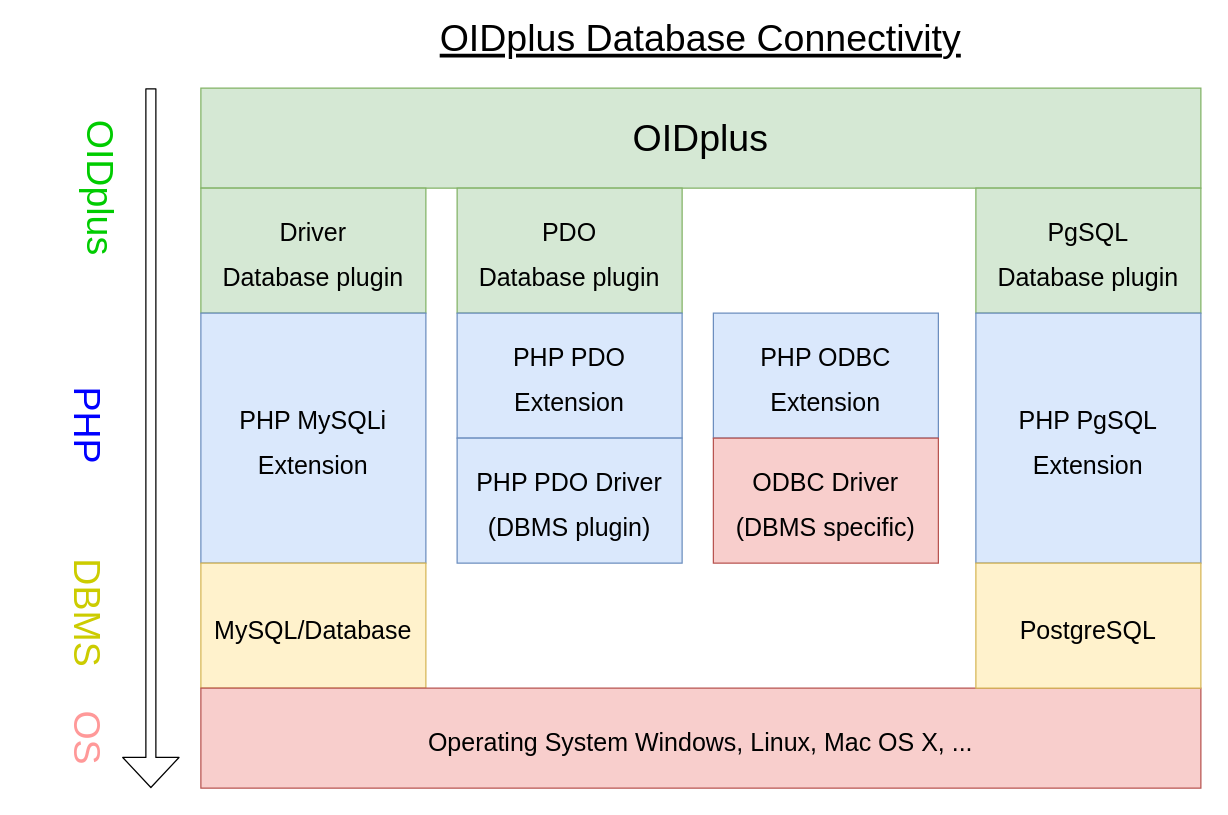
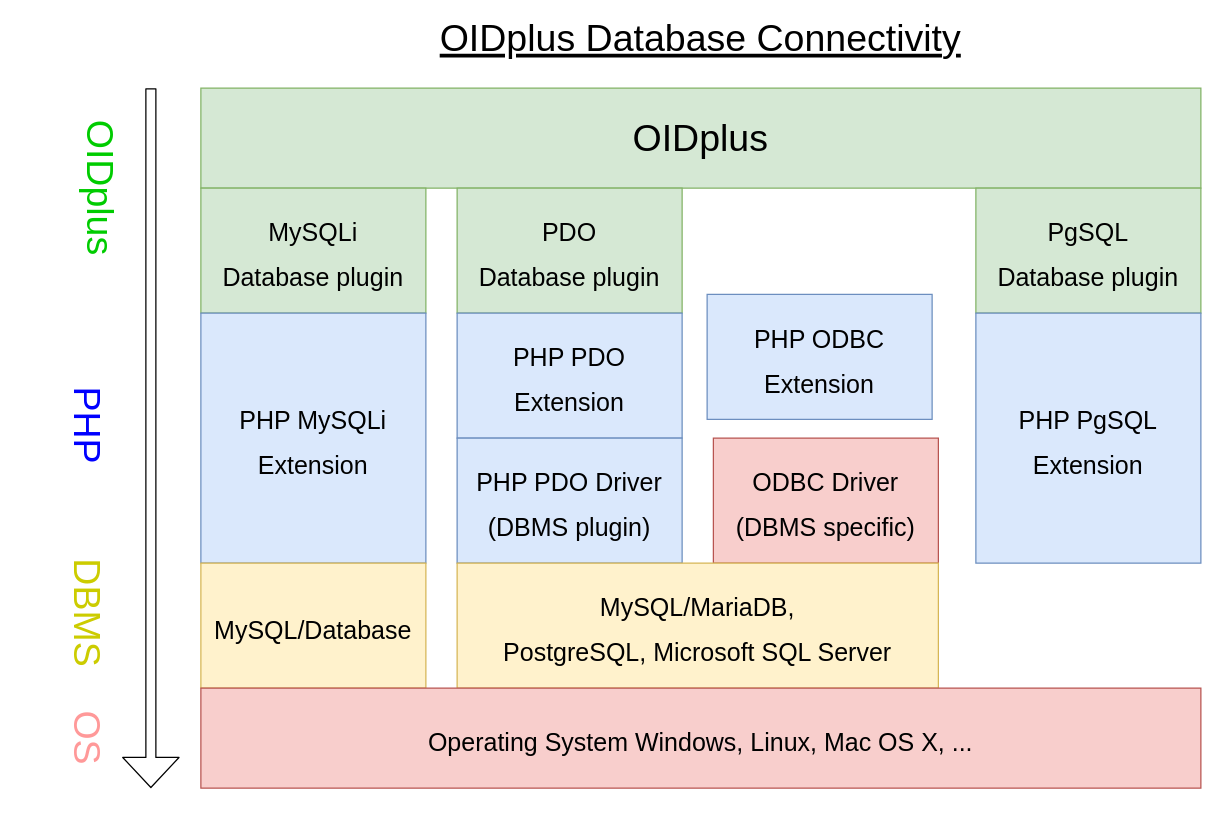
  <mxCell id="0" />
  <mxCell id="1" parent="0" />
  <mxCell id="2" value="OIDplus" style="rounded=0;whiteSpace=wrap;html=1;fontSize=30;fillColor=#d5e8d4;strokeColor=#82b366;shadow=0;" parent="1" vertex="1"><mxGeometry x="160" y="70" width="800" height="80" as="geometry" /></mxCell>
- <mxCell id="3" value="&lt;font style=&quot;font-size: 20px&quot;&gt;Driver&lt;br&gt;Database plugin&lt;/font&gt;" style="rounded=0;whiteSpace=wrap;html=1;fontSize=30;fillColor=#d5e8d4;strokeColor=#82b366;shadow=0;" parent="1" vertex="1"><mxGeometry x="160" y="150" width="180" height="100" as="geometry" /></mxCell>
+ <mxCell id="3" value="&lt;font style=&quot;font-size: 20px&quot;&gt;MySQLi&lt;br&gt;Database plugin&lt;/font&gt;" style="rounded=0;whiteSpace=wrap;html=1;fontSize=30;fillColor=#d5e8d4;strokeColor=#82b366;shadow=0;" parent="1" vertex="1"><mxGeometry x="160" y="150" width="180" height="100" as="geometry" /></mxCell>
  <mxCell id="4" value="&lt;font style=&quot;font-size: 20px&quot;&gt;PDO&lt;br&gt;Database plugin&lt;/font&gt;" style="rounded=0;whiteSpace=wrap;html=1;fontSize=30;fillColor=#d5e8d4;strokeColor=#82b366;shadow=0;" parent="1" vertex="1"><mxGeometry x="365" y="150" width="180" height="100" as="geometry" /></mxCell>
  <mxCell id="5" value="&lt;span style=&quot;font-size: 20px&quot;&gt;PHP MySQLi&lt;br&gt;Extension&lt;/span&gt;" style="rounded=0;whiteSpace=wrap;html=1;fontSize=30;fillColor=#dae8fc;strokeColor=#6c8ebf;shadow=0;" parent="1" vertex="1"><mxGeometry x="160" y="250" width="180" height="200" as="geometry" /></mxCell>
  <mxCell id="6" value="&lt;span style=&quot;font-size: 20px&quot;&gt;PHP PDO&lt;br&gt;Extension&lt;/span&gt;" style="rounded=0;whiteSpace=wrap;html=1;fontSize=30;fillColor=#dae8fc;strokeColor=#6c8ebf;shadow=0;" parent="1" vertex="1"><mxGeometry x="365" y="250" width="180" height="100" as="geometry" /></mxCell>
- <mxCell id="7" value="&lt;span style=&quot;font-size: 20px&quot;&gt;PHP ODBC&lt;br&gt;Extension&lt;/span&gt;" style="rounded=0;whiteSpace=wrap;html=1;fontSize=30;fillColor=#dae8fc;strokeColor=#6c8ebf;shadow=0;" parent="1" vertex="1"><mxGeometry x="570" y="250" width="180" height="100" as="geometry" /></mxCell>
+ <mxCell id="7" value="&lt;span style=&quot;font-size: 20px&quot;&gt;PHP ODBC&lt;br&gt;Extension&lt;/span&gt;" style="rounded=0;whiteSpace=wrap;html=1;fontSize=30;fillColor=#dae8fc;strokeColor=#6c8ebf;shadow=0;" parent="1" vertex="1"><mxGeometry x="565" y="235" width="180" height="100" as="geometry" /></mxCell>
  <mxCell id="8" value="&lt;span style=&quot;font-size: 20px&quot;&gt;PHP PDO Driver&lt;br&gt;(DBMS plugin)&lt;br&gt;&lt;/span&gt;" style="rounded=0;whiteSpace=wrap;html=1;fontSize=30;fillColor=#dae8fc;strokeColor=#6c8ebf;shadow=0;" parent="1" vertex="1"><mxGeometry x="365" y="350" width="180" height="100" as="geometry" /></mxCell>
  <mxCell id="9" value="&lt;span style=&quot;font-size: 20px&quot;&gt;ODBC Driver&lt;br&gt;&lt;/span&gt;&lt;span style=&quot;font-size: 20px&quot;&gt;(DBMS specific)&lt;/span&gt;&lt;span style=&quot;font-size: 20px&quot;&gt;&lt;br&gt;&lt;/span&gt;" style="rounded=0;whiteSpace=wrap;html=1;fontSize=30;fillColor=#f8cecc;strokeColor=#b85450;shadow=0;" parent="1" vertex="1"><mxGeometry x="570" y="350" width="180" height="100" as="geometry" /></mxCell>
  <mxCell id="10" value="&lt;span style=&quot;font-size: 20px&quot;&gt;MySQL/Database&lt;/span&gt;" style="rounded=0;whiteSpace=wrap;html=1;fontSize=30;fillColor=#fff2cc;strokeColor=#d6b656;shadow=0;" parent="1" vertex="1"><mxGeometry x="160" y="450" width="180" height="100" as="geometry" /></mxCell>
  <mxCell id="11" value="" style="shape=flexArrow;endArrow=classic;html=1;fontSize=30;endWidth=36;endSize=7.67;width=8;shadow=0;" parent="1" edge="1"><mxGeometry width="50" height="50" relative="1" as="geometry"><mxPoint x="120" y="70" as="sourcePoint" /><mxPoint x="120" y="630" as="targetPoint" /></mxGeometry></mxCell>
  <mxCell id="12" value="OIDplus" style="text;html=1;strokeColor=none;fillColor=none;align=center;verticalAlign=middle;whiteSpace=wrap;rounded=0;fontSize=30;rotation=90;direction=east;fontColor=#00CC00;shadow=0;" parent="1" vertex="1"><mxGeometry x="60" y="140" width="40" height="20" as="geometry" /></mxCell>
  <mxCell id="13" value="DBMS" style="text;html=1;strokeColor=none;fillColor=none;align=center;verticalAlign=middle;whiteSpace=wrap;rounded=0;fontSize=30;rotation=90;direction=east;fontColor=#CCCC00;shadow=0;" parent="1" vertex="1"><mxGeometry x="20" y="480" width="100" height="20" as="geometry" /></mxCell>
  <mxCell id="14" value="PHP" style="text;html=1;strokeColor=none;fillColor=none;align=center;verticalAlign=middle;whiteSpace=wrap;rounded=0;fontSize=30;rotation=90;direction=east;fontColor=#0000FF;shadow=0;" parent="1" vertex="1"><mxGeometry x="50" y="330" width="40" height="20" as="geometry" /></mxCell>
  <mxCell id="15" value="OIDplus Database Connectivity" style="text;html=1;strokeColor=none;fillColor=none;align=center;verticalAlign=middle;whiteSpace=wrap;rounded=0;fontSize=30;fontStyle=4;shadow=0;" parent="1" vertex="1"><mxGeometry x="170" y="20" width="780" height="20" as="geometry" /></mxCell>
+ <mxCell id="16" value="&lt;span style=&quot;font-size: 20px&quot;&gt;MySQL/MariaDB,&lt;br&gt;PostgreSQL, Microsoft SQL Server&lt;/span&gt;" style="rounded=0;whiteSpace=wrap;html=1;fontSize=30;fillColor=#fff2cc;strokeColor=#d6b656;shadow=0;" parent="1" vertex="1"><mxGeometry x="365" y="450" width="385" height="100" as="geometry" /></mxCell>
  <mxCell id="17" value="&lt;span style=&quot;font-size: 20px&quot;&gt;Operating System Windows, Linux, Mac OS X, ...&lt;br&gt;&lt;/span&gt;" style="rounded=0;whiteSpace=wrap;html=1;fontSize=30;fillColor=#f8cecc;strokeColor=#b85450;shadow=0;" vertex="1" parent="1"><mxGeometry x="160" y="550" width="800" height="80" as="geometry" /></mxCell>
  <mxCell id="18" value="OS" style="text;html=1;strokeColor=none;fillColor=none;align=center;verticalAlign=middle;whiteSpace=wrap;rounded=0;fontSize=30;rotation=90;direction=east;fontColor=#FF9999;shadow=0;" vertex="1" parent="1"><mxGeometry x="35" y="580" width="70" height="20" as="geometry" /></mxCell>
  <mxCell id="19" value="&lt;font style=&quot;font-size: 20px&quot;&gt;PgSQL&lt;br&gt;Database plugin&lt;/font&gt;" style="rounded=0;whiteSpace=wrap;html=1;fontSize=30;fillColor=#d5e8d4;strokeColor=#82b366;shadow=0;" vertex="1" parent="1"><mxGeometry x="780" y="150" width="180" height="100" as="geometry" /></mxCell>
  <mxCell id="20" value="&lt;span style=&quot;font-size: 20px&quot;&gt;PHP PgSQL&lt;br&gt;Extension&lt;/span&gt;" style="rounded=0;whiteSpace=wrap;html=1;fontSize=30;fillColor=#dae8fc;strokeColor=#6c8ebf;shadow=0;" vertex="1" parent="1"><mxGeometry x="780" y="250" width="180" height="200" as="geometry" /></mxCell>
- <mxCell id="21" value="&lt;span style=&quot;font-size: 20px&quot;&gt;PostgreSQL&lt;/span&gt;" style="rounded=0;whiteSpace=wrap;html=1;fontSize=30;fillColor=#fff2cc;strokeColor=#d6b656;shadow=0;" vertex="1" parent="1"><mxGeometry x="780" y="450" width="180" height="100" as="geometry" /></mxCell>
